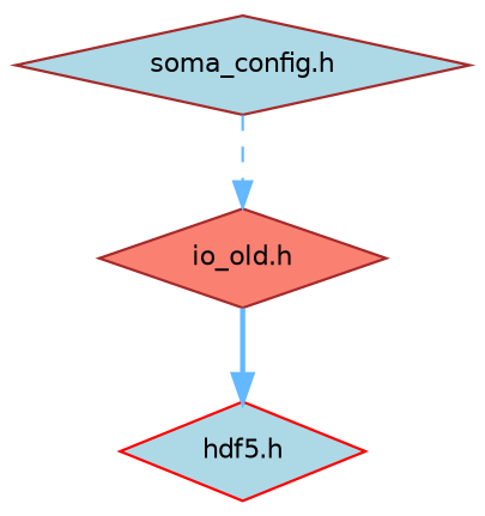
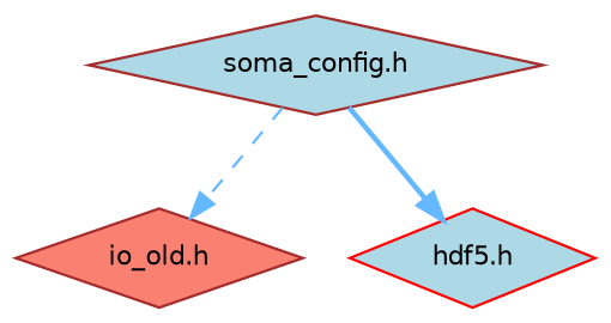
  digraph {
    node [color=brown fillcolor=lightblue fontname=Helvetica fontsize=10 shape=diamond style=filled]
    edge [color=steelblue1 fontname=Helvetica fontsize=10 labelfontname=Helvetica labelfontsize=10]
    n1 [fillcolor=salmon fontcolor=black height=0.2 label="io_old.h" width=0.4]
    n2 [color=red height=0.2 label="hdf5.h" width=0.4]
    n3 [height=0.2 label="soma_config.h" width=0.4]
-   n1 -> n2 [style=bold]
+   n3 -> n2 [style=bold]
    n3 -> n1 [style=dashed]
  }
